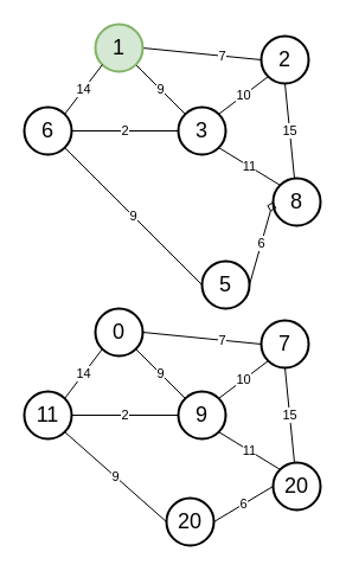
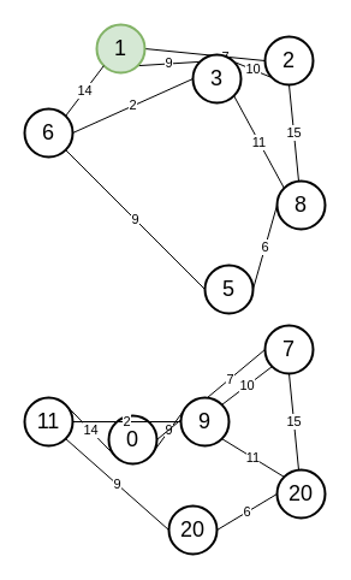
  <mxCell id="0" />
  <mxCell id="1" parent="0" />
  <mxCell id="2" value="9" style="rounded=0;orthogonalLoop=1;jettySize=auto;html=1;exitX=1;exitY=1;exitDx=0;exitDy=0;entryX=0;entryY=0;entryDx=0;entryDy=0;endArrow=none;endFill=0;" edge="1" parent="1" source="5" target="17"><mxGeometry relative="1" as="geometry" /></mxCell>
  <mxCell id="3" style="edgeStyle=none;rounded=0;orthogonalLoop=1;jettySize=auto;html=1;exitX=1;exitY=0.5;exitDx=0;exitDy=0;entryX=0;entryY=0.5;entryDx=0;entryDy=0;endArrow=none;endFill=0;" edge="1" parent="1" source="5" target="7"><mxGeometry relative="1" as="geometry" /></mxCell>
  <mxCell id="4" value="7" style="edgeLabel;html=1;align=center;verticalAlign=middle;resizable=0;points=[];" vertex="1" connectable="0" parent="3"><mxGeometry x="0.341" relative="1" as="geometry"><mxPoint as="offset" /></mxGeometry></mxCell>
  <mxCell id="5" value="1" style="ellipse;whiteSpace=wrap;html=1;strokeWidth=2;fontSize=18;fillColor=#d5e8d4;strokeColor=#82b366;" vertex="1" parent="1"><mxGeometry x="80" y="20" width="40" height="40" as="geometry" /></mxCell>
  <mxCell id="6" value="15" style="edgeStyle=none;rounded=0;orthogonalLoop=1;jettySize=auto;html=1;exitX=0.5;exitY=1;exitDx=0;exitDy=0;endArrow=none;endFill=0;" edge="1" parent="1" source="7" target="8"><mxGeometry relative="1" as="geometry" /></mxCell>
  <mxCell id="7" value="2" style="ellipse;whiteSpace=wrap;html=1;strokeWidth=2;fontSize=18;" vertex="1" parent="1"><mxGeometry x="220" y="30" width="40" height="40" as="geometry" /></mxCell>
  <mxCell id="8" value="8" style="ellipse;whiteSpace=wrap;html=1;strokeWidth=2;fontSize=18;" vertex="1" parent="1"><mxGeometry x="230" y="150" width="40" height="40" as="geometry" /></mxCell>
- <mxCell id="9" value="6" style="edgeStyle=none;rounded=0;orthogonalLoop=1;jettySize=auto;html=1;exitX=1;exitY=0.5;exitDx=0;exitDy=0;entryX=0;entryY=0.5;entryDx=0;entryDy=0;endArrow=diamond;endFill=0;" edge="1" parent="1" source="10" target="8"><mxGeometry relative="1" as="geometry" /></mxCell>
+ <mxCell id="9" value="6" style="edgeStyle=none;rounded=0;orthogonalLoop=1;jettySize=auto;html=1;exitX=1;exitY=0.5;exitDx=0;exitDy=0;entryX=0;entryY=0.5;entryDx=0;entryDy=0;endArrow=none;endFill=0;" edge="1" parent="1" source="10" target="8"><mxGeometry relative="1" as="geometry" /></mxCell>
  <mxCell id="10" value="5" style="ellipse;whiteSpace=wrap;html=1;strokeWidth=2;fontSize=18;" vertex="1" parent="1"><mxGeometry x="170" y="220" width="40" height="40" as="geometry" /></mxCell>
  <mxCell id="11" value="2" style="edgeStyle=none;rounded=0;orthogonalLoop=1;jettySize=auto;html=1;exitX=1;exitY=0.5;exitDx=0;exitDy=0;entryX=0;entryY=0.5;entryDx=0;entryDy=0;endArrow=none;endFill=0;" edge="1" parent="1" source="14" target="17"><mxGeometry relative="1" as="geometry" /></mxCell>
  <mxCell id="12" value="14" style="edgeStyle=none;rounded=0;orthogonalLoop=1;jettySize=auto;html=1;exitX=1;exitY=0;exitDx=0;exitDy=0;endArrow=none;endFill=0;entryX=0;entryY=1;entryDx=0;entryDy=0;" edge="1" parent="1" source="14" target="5"><mxGeometry relative="1" as="geometry"><mxPoint x="100" y="60" as="targetPoint" /></mxGeometry></mxCell>
  <mxCell id="13" value="9" style="edgeStyle=none;rounded=0;orthogonalLoop=1;jettySize=auto;html=1;exitX=1;exitY=1;exitDx=0;exitDy=0;entryX=0;entryY=0.5;entryDx=0;entryDy=0;endArrow=none;endFill=0;" edge="1" parent="1" source="14" target="10"><mxGeometry relative="1" as="geometry" /></mxCell>
  <mxCell id="14" value="6" style="ellipse;whiteSpace=wrap;html=1;strokeWidth=2;fontSize=18;" vertex="1" parent="1"><mxGeometry x="20" y="90" width="40" height="40" as="geometry" /></mxCell>
  <mxCell id="15" value="10" style="edgeStyle=none;rounded=0;orthogonalLoop=1;jettySize=auto;html=1;exitX=1;exitY=0;exitDx=0;exitDy=0;entryX=0;entryY=1;entryDx=0;entryDy=0;endArrow=none;endFill=0;" edge="1" parent="1" source="17" target="7"><mxGeometry relative="1" as="geometry" /></mxCell>
  <mxCell id="16" value="11" style="edgeStyle=none;rounded=0;orthogonalLoop=1;jettySize=auto;html=1;exitX=1;exitY=1;exitDx=0;exitDy=0;entryX=0;entryY=0;entryDx=0;entryDy=0;endArrow=none;endFill=0;" edge="1" parent="1" source="17" target="8"><mxGeometry relative="1" as="geometry" /></mxCell>
- <mxCell id="17" value="3" style="ellipse;whiteSpace=wrap;html=1;strokeWidth=2;fontSize=18;" vertex="1" parent="1"><mxGeometry x="150" y="90" width="40" height="40" as="geometry" /></mxCell>
+ <mxCell id="17" value="3" style="ellipse;whiteSpace=wrap;html=1;strokeWidth=2;fontSize=18;" vertex="1" parent="1"><mxGeometry x="160" y="45" width="40" height="40" as="geometry" /></mxCell>
  <mxCell id="18" value="9" style="rounded=0;orthogonalLoop=1;jettySize=auto;html=1;exitX=1;exitY=1;exitDx=0;exitDy=0;entryX=0;entryY=0;entryDx=0;entryDy=0;endArrow=none;endFill=0;" edge="1" parent="1" source="21" target="33"><mxGeometry relative="1" as="geometry" /></mxCell>
  <mxCell id="19" style="edgeStyle=none;rounded=0;orthogonalLoop=1;jettySize=auto;html=1;exitX=1;exitY=0.5;exitDx=0;exitDy=0;entryX=0;entryY=0.5;entryDx=0;entryDy=0;endArrow=none;endFill=0;" edge="1" parent="1" source="21" target="23"><mxGeometry relative="1" as="geometry" /></mxCell>
  <mxCell id="20" value="7" style="edgeLabel;html=1;align=center;verticalAlign=middle;resizable=0;points=[];" vertex="1" connectable="0" parent="19"><mxGeometry x="0.341" relative="1" as="geometry"><mxPoint as="offset" /></mxGeometry></mxCell>
- <mxCell id="21" value="0" style="ellipse;whiteSpace=wrap;html=1;strokeWidth=2;fontSize=18;" vertex="1" parent="1"><mxGeometry x="80" y="260" width="40" height="40" as="geometry" /></mxCell>
+ <mxCell id="21" value="0" style="ellipse;whiteSpace=wrap;html=1;strokeWidth=2;fontSize=18;" vertex="1" parent="1"><mxGeometry x="90" y="345" width="40" height="40" as="geometry" /></mxCell>
  <mxCell id="22" value="15" style="edgeStyle=none;rounded=0;orthogonalLoop=1;jettySize=auto;html=1;exitX=0.5;exitY=1;exitDx=0;exitDy=0;endArrow=none;endFill=0;" edge="1" parent="1" source="23" target="24"><mxGeometry relative="1" as="geometry" /></mxCell>
  <mxCell id="23" value="7" style="ellipse;whiteSpace=wrap;html=1;strokeWidth=2;fontSize=18;" vertex="1" parent="1"><mxGeometry x="220" y="270" width="40" height="40" as="geometry" /></mxCell>
  <mxCell id="24" value="20" style="ellipse;whiteSpace=wrap;html=1;strokeWidth=2;fontSize=18;" vertex="1" parent="1"><mxGeometry x="230" y="390" width="40" height="40" as="geometry" /></mxCell>
  <mxCell id="25" value="6" style="edgeStyle=none;rounded=0;orthogonalLoop=1;jettySize=auto;html=1;exitX=1;exitY=0.5;exitDx=0;exitDy=0;entryX=0;entryY=0.5;entryDx=0;entryDy=0;endArrow=none;endFill=0;" edge="1" parent="1" source="26" target="24"><mxGeometry relative="1" as="geometry" /></mxCell>
  <mxCell id="26" value="20" style="ellipse;whiteSpace=wrap;html=1;strokeWidth=2;fontSize=18;" vertex="1" parent="1"><mxGeometry x="140" y="420" width="40" height="40" as="geometry" /></mxCell>
  <mxCell id="27" value="2" style="edgeStyle=none;rounded=0;orthogonalLoop=1;jettySize=auto;html=1;exitX=1;exitY=0.5;exitDx=0;exitDy=0;entryX=0;entryY=0.5;entryDx=0;entryDy=0;endArrow=none;endFill=0;" edge="1" parent="1" source="30" target="33"><mxGeometry relative="1" as="geometry" /></mxCell>
  <mxCell id="28" value="14" style="edgeStyle=none;rounded=0;orthogonalLoop=1;jettySize=auto;html=1;exitX=1;exitY=0;exitDx=0;exitDy=0;endArrow=none;endFill=0;entryX=0;entryY=1;entryDx=0;entryDy=0;" edge="1" parent="1" source="30" target="21"><mxGeometry relative="1" as="geometry"><mxPoint x="100" y="300" as="targetPoint" /></mxGeometry></mxCell>
  <mxCell id="29" value="9" style="edgeStyle=none;rounded=0;orthogonalLoop=1;jettySize=auto;html=1;exitX=1;exitY=1;exitDx=0;exitDy=0;entryX=0;entryY=0.5;entryDx=0;entryDy=0;endArrow=none;endFill=0;" edge="1" parent="1" source="30" target="26"><mxGeometry relative="1" as="geometry" /></mxCell>
  <mxCell id="30" value="11" style="ellipse;whiteSpace=wrap;html=1;strokeWidth=2;fontSize=18;" vertex="1" parent="1"><mxGeometry x="20" y="330" width="40" height="40" as="geometry" /></mxCell>
  <mxCell id="31" value="10" style="edgeStyle=none;rounded=0;orthogonalLoop=1;jettySize=auto;html=1;exitX=1;exitY=0;exitDx=0;exitDy=0;entryX=0;entryY=1;entryDx=0;entryDy=0;endArrow=none;endFill=0;" edge="1" parent="1" source="33" target="23"><mxGeometry relative="1" as="geometry" /></mxCell>
  <mxCell id="32" value="11" style="edgeStyle=none;rounded=0;orthogonalLoop=1;jettySize=auto;html=1;exitX=1;exitY=1;exitDx=0;exitDy=0;entryX=0;entryY=0;entryDx=0;entryDy=0;endArrow=none;endFill=0;" edge="1" parent="1" source="33" target="24"><mxGeometry relative="1" as="geometry" /></mxCell>
  <mxCell id="33" value="9" style="ellipse;whiteSpace=wrap;html=1;strokeWidth=2;fontSize=18;" vertex="1" parent="1"><mxGeometry x="150" y="330" width="40" height="40" as="geometry" /></mxCell>
